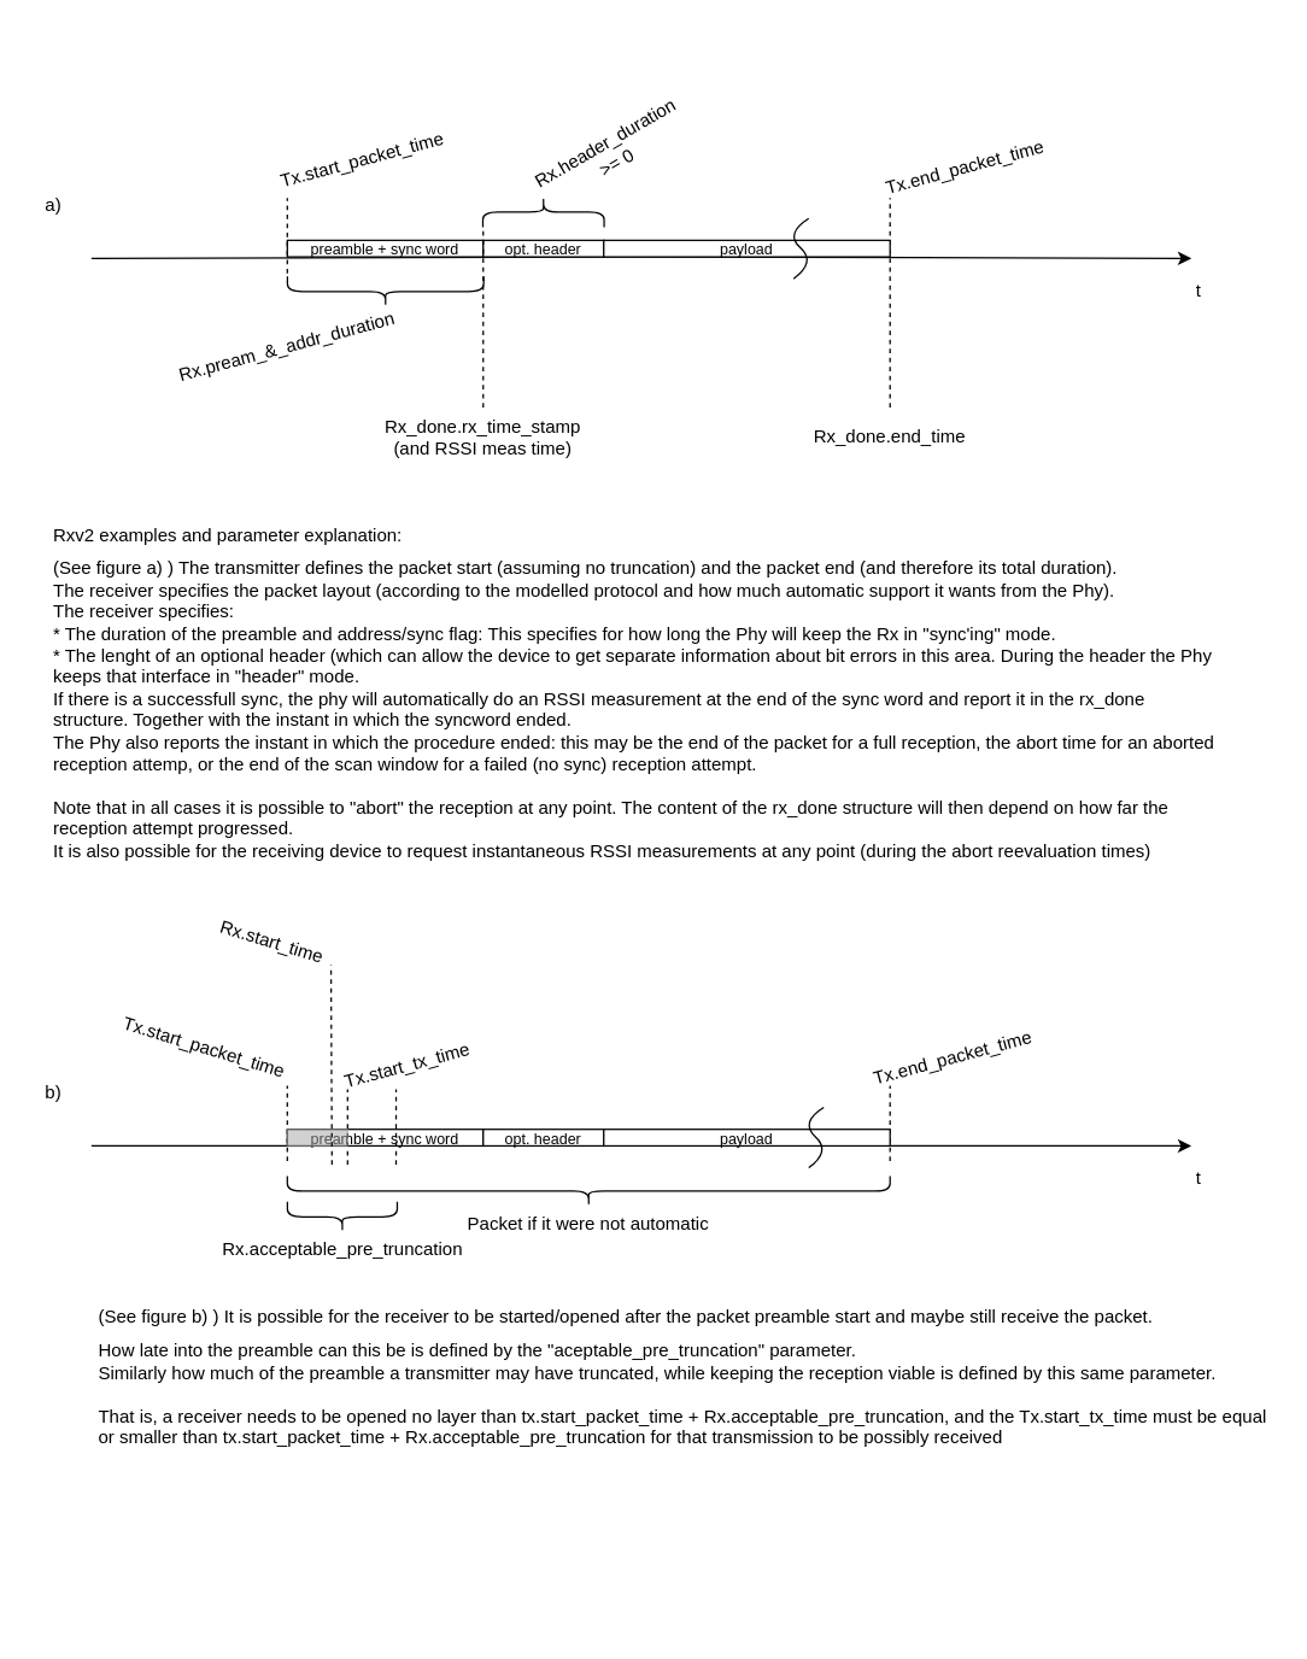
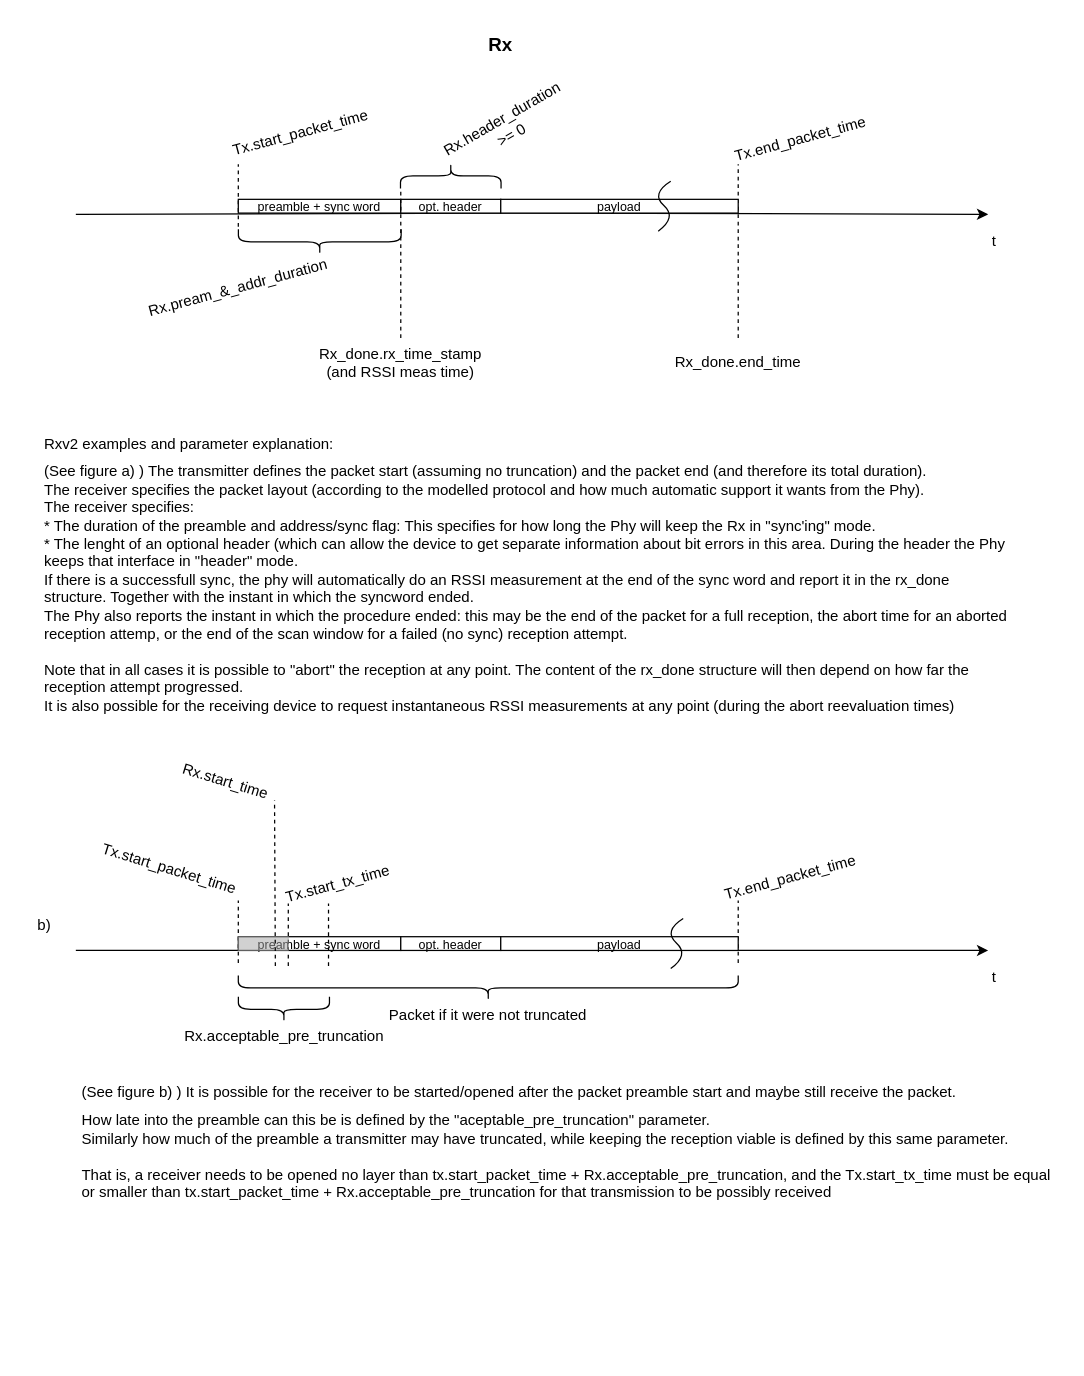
  <mxCell id="0" />
  <mxCell id="1" parent="0" />
+ <mxCell id="2" value="&lt;b style=&quot;font-size: 15px;&quot;&gt;&lt;font style=&quot;font-size: 15px;&quot;&gt;Rx&lt;/font&gt;&lt;/b&gt;" style="text;html=1;strokeColor=none;fillColor=none;align=center;verticalAlign=middle;whiteSpace=wrap;rounded=0;fontSize=15;" parent="1" vertex="1"><mxGeometry x="370" width="60" height="30" as="geometry" y="20" /></mxCell>
  <mxCell id="3" value="" style="endArrow=classic;html=1;rounded=0;" parent="1" edge="1"><mxGeometry width="50" height="50" relative="1" as="geometry"><mxPoint x="60" y="760" as="sourcePoint" /><mxPoint x="790" y="760" as="targetPoint" /></mxGeometry></mxCell>
  <mxCell id="4" value="" style="endArrow=none;dashed=1;html=1;rounded=0;" parent="1" edge="1"><mxGeometry width="50" height="50" relative="1" as="geometry"><mxPoint x="190" y="770" as="sourcePoint" /><mxPoint x="190" y="720" as="targetPoint" /></mxGeometry></mxCell>
  <mxCell id="5" value="Tx.start_packet_time" style="text;html=1;strokeColor=none;fillColor=none;align=center;verticalAlign=middle;whiteSpace=wrap;rounded=0;rotation=17;" parent="1" vertex="1"><mxGeometry x="105.07" y="680" width="60" height="30" as="geometry" /></mxCell>
  <mxCell id="6" value="" style="endArrow=none;dashed=1;html=1;rounded=0;" parent="1" edge="1"><mxGeometry width="50" height="50" relative="1" as="geometry"><mxPoint x="590" y="770" as="sourcePoint" /><mxPoint x="590" y="720" as="targetPoint" /></mxGeometry></mxCell>
  <mxCell id="7" value="Tx.end_packet_time" style="text;html=1;strokeColor=none;fillColor=none;align=center;verticalAlign=middle;whiteSpace=wrap;rounded=0;rotation=-15;" parent="1" vertex="1"><mxGeometry x="591.63" y="682.42" width="80" height="40" as="geometry" /></mxCell>
  <mxCell id="8" value="" style="shape=curlyBracket;whiteSpace=wrap;html=1;rounded=1;labelPosition=left;verticalLabelPosition=middle;align=right;verticalAlign=middle;fontSize=14;rotation=-90;" parent="1" vertex="1"><mxGeometry x="380" y="590" width="20" height="400" as="geometry" /></mxCell>
- <mxCell id="9" value="Packet if it were not automatic" style="text;html=1;strokeColor=none;fillColor=none;align=center;verticalAlign=middle;whiteSpace=wrap;rounded=0;fontSize=12;" parent="1" vertex="1"><mxGeometry x="305" y="797" width="170" height="30" as="geometry" /></mxCell>
+ <mxCell id="9" value="Packet if it were not truncated" style="text;html=1;strokeColor=none;fillColor=none;align=center;verticalAlign=middle;whiteSpace=wrap;rounded=0;fontSize=12;" parent="1" vertex="1"><mxGeometry x="305" y="797" width="170" height="30" as="geometry" /></mxCell>
  <mxCell id="10" value="t" style="text;html=1;strokeColor=none;fillColor=none;align=center;verticalAlign=middle;whiteSpace=wrap;rounded=0;fontSize=12;" parent="1" vertex="1"><mxGeometry x="780" y="767" width="30" height="30" as="geometry" /></mxCell>
  <mxCell id="11" value="Tx.start_tx_time" style="text;html=1;strokeColor=none;fillColor=none;align=center;verticalAlign=middle;whiteSpace=wrap;rounded=0;rotation=-15;" parent="1" vertex="1"><mxGeometry x="240" y="692.42" width="60" height="30" as="geometry" /></mxCell>
  <mxCell id="12" value="preamble + sync word" style="rounded=0;whiteSpace=wrap;html=1;fontSize=10;" parent="1" vertex="1"><mxGeometry x="190" y="749" width="130" height="11" as="geometry" /></mxCell>
  <mxCell id="13" value="opt. header" style="rounded=0;whiteSpace=wrap;html=1;fontSize=10;" parent="1" vertex="1"><mxGeometry x="320" y="749" width="80" height="11" as="geometry" /></mxCell>
  <mxCell id="14" value="payload" style="rounded=0;whiteSpace=wrap;html=1;fontSize=10;" parent="1" vertex="1"><mxGeometry x="400" y="749" width="190" height="11" as="geometry" /></mxCell>
  <mxCell id="15" value="" style="endArrow=none;dashed=1;html=1;rounded=0;" parent="1" edge="1"><mxGeometry width="50" height="50" relative="1" as="geometry"><mxPoint x="230" y="772.42" as="sourcePoint" /><mxPoint x="230" y="722.42" as="targetPoint" /></mxGeometry></mxCell>
  <mxCell id="16" value="" style="curved=1;endArrow=none;html=1;rounded=0;fontSize=10;endFill=0;movable=1;resizable=1;rotatable=1;deletable=1;editable=1;connectable=1;" parent="1" edge="1"><mxGeometry width="50" height="50" relative="1" as="geometry"><mxPoint x="536" y="774.5" as="sourcePoint" /><mxPoint x="546" y="734.5" as="targetPoint" /><Array as="points"><mxPoint x="551" y="763.5" /><mxPoint x="530" y="744.5" /></Array></mxGeometry></mxCell>
  <mxCell id="17" value="" style="rounded=0;whiteSpace=wrap;html=1;fontSize=10;fillColor=#A3A3A3;fontColor=#333333;strokeColor=#9C9C9C;fillStyle=auto;opacity=50;" parent="1" vertex="1"><mxGeometry x="190" y="749" width="40" height="11" as="geometry" /></mxCell>
  <mxCell id="18" value="" style="endArrow=classic;html=1;rounded=0;" parent="1" edge="1"><mxGeometry width="50" height="50" relative="1" as="geometry"><mxPoint x="60" y="171" as="sourcePoint" /><mxPoint x="790" y="171" as="targetPoint" /><Array as="points"><mxPoint x="420" y="170" /></Array></mxGeometry></mxCell>
  <mxCell id="19" value="" style="endArrow=none;dashed=1;html=1;rounded=0;" parent="1" edge="1"><mxGeometry width="50" height="50" relative="1" as="geometry"><mxPoint x="190" y="181" as="sourcePoint" /><mxPoint x="190" y="131" as="targetPoint" /></mxGeometry></mxCell>
  <mxCell id="20" value="Tx.start_packet_time&lt;br&gt;" style="text;html=1;strokeColor=none;fillColor=none;align=center;verticalAlign=middle;whiteSpace=wrap;rounded=0;rotation=-15;" parent="1" vertex="1"><mxGeometry x="210" y="91" width="60" height="30" as="geometry" /></mxCell>
  <mxCell id="21" value="" style="endArrow=none;dashed=1;html=1;rounded=0;" parent="1" edge="1"><mxGeometry width="50" height="50" relative="1" as="geometry"><mxPoint x="590" y="270" as="sourcePoint" /><mxPoint x="590" y="131" as="targetPoint" /></mxGeometry></mxCell>
  <mxCell id="22" value="Tx.end_packet_time&lt;br&gt;" style="text;html=1;strokeColor=none;fillColor=none;align=center;verticalAlign=middle;whiteSpace=wrap;rounded=0;rotation=-15;" parent="1" vertex="1"><mxGeometry x="600" y="91" width="80" height="40" as="geometry" /></mxCell>
  <mxCell id="23" value="t" style="text;html=1;strokeColor=none;fillColor=none;align=center;verticalAlign=middle;whiteSpace=wrap;rounded=0;fontSize=12;" parent="1" vertex="1"><mxGeometry x="780" y="178" width="30" height="30" as="geometry" /></mxCell>
  <mxCell id="24" value="preamble + sync word" style="rounded=0;whiteSpace=wrap;html=1;fontSize=10;" parent="1" vertex="1"><mxGeometry x="190" y="159" width="130" height="11" as="geometry" /></mxCell>
  <mxCell id="25" value="opt. header" style="rounded=0;whiteSpace=wrap;html=1;fontSize=10;" parent="1" vertex="1"><mxGeometry x="320" y="159" width="80" height="11" as="geometry" /></mxCell>
  <mxCell id="26" value="payload" style="rounded=0;whiteSpace=wrap;html=1;fontSize=10;" parent="1" vertex="1"><mxGeometry x="400" y="159" width="190" height="11" as="geometry" /></mxCell>
  <mxCell id="27" value="" style="curved=1;endArrow=none;html=1;rounded=0;fontSize=10;endFill=0;movable=1;resizable=1;rotatable=1;deletable=1;editable=1;connectable=1;" parent="1" edge="1"><mxGeometry width="50" height="50" relative="1" as="geometry"><mxPoint x="526" y="184.5" as="sourcePoint" /><mxPoint x="536" y="144.5" as="targetPoint" /><Array as="points"><mxPoint x="541" y="173.5" /><mxPoint x="520" y="154.5" /></Array></mxGeometry></mxCell>
- <mxCell id="28" value="a)" style="text;html=1;strokeColor=none;fillColor=none;align=center;verticalAlign=middle;whiteSpace=wrap;rounded=0;fontSize=12;" parent="1" vertex="1"><mxGeometry x="20" y="121" width="30" height="30" as="geometry" /></mxCell>
- <mxCell id="29" value="b)" style="text;html=1;strokeColor=none;fillColor=none;align=center;verticalAlign=middle;whiteSpace=wrap;rounded=0;fontSize=12;" parent="1" vertex="1"><mxGeometry x="20" y="710" width="30" height="30" as="geometry" /></mxCell>
+ <mxCell id="29" value="b)" style="text;html=1;strokeColor=none;fillColor=none;align=center;verticalAlign=middle;whiteSpace=wrap;rounded=0;fontSize=12;" parent="1" vertex="1"><mxGeometry x="20" y="725" width="30" height="30" as="geometry" /></mxCell>
  <mxCell id="30" value="&lt;h1 style=&quot;font-size: 12px;&quot;&gt;&lt;span style=&quot;font-weight: normal;&quot;&gt;Rxv2 examples and parameter explanation:&lt;/span&gt;&lt;/h1&gt;&lt;div&gt;&lt;span style=&quot;font-weight: normal;&quot;&gt;(See figure a) ) The transmitter defines the packet start (assuming no truncation) and the packet end (and therefore its total duration).&lt;br&gt;The receiver specifies the packet layout (according to the modelled protocol and how much automatic support it wants from the Phy).&lt;/span&gt;&lt;/div&gt;&lt;div&gt;&lt;span style=&quot;font-weight: normal;&quot;&gt;The receiver specifies:&amp;nbsp;&lt;/span&gt;&lt;/div&gt;&lt;div&gt;&lt;span style=&quot;font-weight: normal;&quot;&gt;* The duration of the preamble and address/sync flag: This specifies for how long the Phy will keep the Rx in &quot;sync'ing&quot; mode.&lt;/span&gt;&lt;/div&gt;&lt;div&gt;&lt;span style=&quot;font-weight: normal;&quot;&gt;* The lenght of an optional header (which can allow the device to get separate information about bit errors in this area. During the header the Phy keeps that interface in &quot;header&quot; mode.&lt;/span&gt;&lt;/div&gt;&lt;div&gt;If there is a successfull sync, the phy will automatically do an RSSI measurement at the end of the sync word and report it in the rx_done structure. Together with the instant in which the syncword ended.&lt;/div&gt;&lt;div&gt;The Phy also reports the instant in which the procedure ended: this may be the end of the packet for a full reception, the abort time for an aborted reception attemp, or the end of the scan window for a failed (no sync) reception attempt.&lt;/div&gt;&lt;div&gt;&lt;br&gt;&lt;/div&gt;&lt;div&gt;&lt;span style=&quot;background-color: initial;&quot;&gt;Note that in all cases it is possible to &quot;abort&quot; the reception&amp;nbsp;&lt;/span&gt;&lt;span style=&quot;background-color: initial;&quot;&gt;at any point. The content of the rx_done structure will then depend on how far the reception attempt progressed.&lt;/span&gt;&lt;br&gt;&lt;/div&gt;&lt;div&gt;&lt;span style=&quot;background-color: initial;&quot;&gt;It is also possible for the receiving device to request instantaneous RSSI measurements at any point (during the abort reevaluation times)&lt;/span&gt;&lt;/div&gt;&lt;div&gt;&lt;span style=&quot;background-color: initial;&quot;&gt;&lt;br&gt;&lt;/span&gt;&lt;/div&gt;&lt;div&gt;&lt;span style=&quot;background-color: initial;&quot;&gt;&lt;br&gt;&lt;/span&gt;&lt;/div&gt;&lt;div&gt;&lt;span style=&quot;background-color: initial;&quot;&gt;&lt;br&gt;&lt;/span&gt;&lt;/div&gt;" style="text;html=1;strokeColor=none;fillColor=none;spacing=5;spacingTop=-20;whiteSpace=wrap;overflow=hidden;rounded=0;fontSize=12;" parent="1" vertex="1"><mxGeometry x="30" y="350" width="785" height="240" as="geometry" /></mxCell>
  <mxCell id="31" value="Rx.pream_&amp;amp;_addr_duration" style="text;html=1;strokeColor=none;fillColor=none;align=center;verticalAlign=middle;whiteSpace=wrap;rounded=0;rotation=-15;" parent="1" vertex="1"><mxGeometry x="160.07" y="220" width="60" height="20" as="geometry" /></mxCell>
  <mxCell id="32" value="" style="shape=curlyBracket;whiteSpace=wrap;html=1;rounded=1;labelPosition=left;verticalLabelPosition=middle;align=right;verticalAlign=middle;fontSize=14;rotation=-90;" parent="1" vertex="1"><mxGeometry x="245.18" y="127.89" width="20" height="130.23" as="geometry" /></mxCell>
  <mxCell id="33" value="Rx.header_duration&lt;br&gt;&amp;gt;= 0" style="text;html=1;strokeColor=none;fillColor=none;align=center;verticalAlign=middle;whiteSpace=wrap;rounded=0;rotation=-30;" parent="1" vertex="1"><mxGeometry x="375" y="91" width="60" height="20" as="geometry" /></mxCell>
  <mxCell id="34" value="" style="shape=curlyBracket;whiteSpace=wrap;html=1;rounded=1;labelPosition=left;verticalLabelPosition=middle;align=right;verticalAlign=middle;fontSize=14;rotation=90;" parent="1" vertex="1"><mxGeometry x="350" y="100" width="20" height="80.47" as="geometry" /></mxCell>
  <mxCell id="35" value="" style="endArrow=none;dashed=1;html=1;rounded=0;" parent="1" edge="1"><mxGeometry width="50" height="50" relative="1" as="geometry"><mxPoint x="320" y="270" as="sourcePoint" /><mxPoint x="320" y="151" as="targetPoint" /></mxGeometry></mxCell>
  <mxCell id="36" value="Rx_done.rx_time_stamp&lt;br&gt;(and RSSI meas time)" style="text;html=1;strokeColor=none;fillColor=none;align=center;verticalAlign=middle;whiteSpace=wrap;rounded=0;rotation=0;" parent="1" vertex="1"><mxGeometry x="290" y="280" width="60" height="20" as="geometry" /></mxCell>
  <mxCell id="37" value="Rx_done.end_time" style="text;html=1;strokeColor=none;fillColor=none;align=center;verticalAlign=middle;whiteSpace=wrap;rounded=0;rotation=0;" parent="1" vertex="1"><mxGeometry x="560" y="280" width="60" height="20" as="geometry" /></mxCell>
  <mxCell id="38" value="" style="endArrow=none;dashed=1;html=1;rounded=0;" parent="1" edge="1"><mxGeometry width="50" height="50" relative="1" as="geometry"><mxPoint x="219.64" y="772.42" as="sourcePoint" /><mxPoint x="219" y="640" as="targetPoint" /></mxGeometry></mxCell>
  <mxCell id="39" value="Rx.start_time" style="text;html=1;strokeColor=none;fillColor=none;align=center;verticalAlign=middle;whiteSpace=wrap;rounded=0;rotation=17;" parent="1" vertex="1"><mxGeometry x="150" y="610" width="60" height="30" as="geometry" /></mxCell>
  <mxCell id="40" value="" style="shape=curlyBracket;whiteSpace=wrap;html=1;rounded=1;labelPosition=left;verticalLabelPosition=middle;align=right;verticalAlign=middle;fontSize=14;rotation=-90;" parent="1" vertex="1"><mxGeometry x="216.5" y="770.62" width="20" height="72.88" as="geometry" /></mxCell>
  <mxCell id="41" value="" style="endArrow=none;dashed=1;html=1;rounded=0;" parent="1" edge="1"><mxGeometry width="50" height="50" relative="1" as="geometry"><mxPoint x="262.18" y="772.5" as="sourcePoint" /><mxPoint x="262.18" y="722.5" as="targetPoint" /></mxGeometry></mxCell>
  <mxCell id="42" value="Rx.acceptable_pre_truncation" style="text;html=1;strokeColor=none;fillColor=none;align=center;verticalAlign=middle;whiteSpace=wrap;rounded=0;rotation=0;" parent="1" vertex="1"><mxGeometry x="196.5" y="813.5" width="60" height="30" as="geometry" /></mxCell>
  <mxCell id="43" value="&lt;h1 style=&quot;font-size: 12px;&quot;&gt;&lt;span style=&quot;font-weight: normal; background-color: initial;&quot;&gt;(See figure b) ) It is possible for the receiver to be started/opened after the packet preamble start and maybe still receive the packet.&lt;/span&gt;&lt;/h1&gt;&lt;div&gt;&lt;span style=&quot;font-weight: normal; background-color: initial;&quot;&gt;How late into the preamble can this be is defined by the &quot;aceptable_pre_truncation&quot; parameter.&lt;/span&gt;&lt;/div&gt;&lt;div&gt;&lt;span style=&quot;background-color: initial;&quot;&gt;Similarly how much of the preamble a transmitter may have truncated,&amp;nbsp;while keeping the reception viable is defined by this same parameter.&lt;br&gt;&lt;br&gt;That is, a receiver needs to be opened no layer than tx.start_packet_time + Rx.acceptable_pre_truncation, and the Tx.start_tx_time must be equal or smaller than tx.start_packet_time + Rx.acceptable_pre_truncation for that transmission to be possibly received&lt;br&gt;&lt;br&gt;&lt;/span&gt;&lt;/div&gt;&lt;div&gt;&lt;span style=&quot;background-color: initial;&quot;&gt;&lt;br&gt;&lt;/span&gt;&lt;/div&gt;" style="text;html=1;strokeColor=none;fillColor=none;spacing=5;spacingTop=-20;whiteSpace=wrap;overflow=hidden;rounded=0;fontSize=12;" parent="1" vertex="1"><mxGeometry x="60" y="869" width="785" height="210" as="geometry" /></mxCell>
